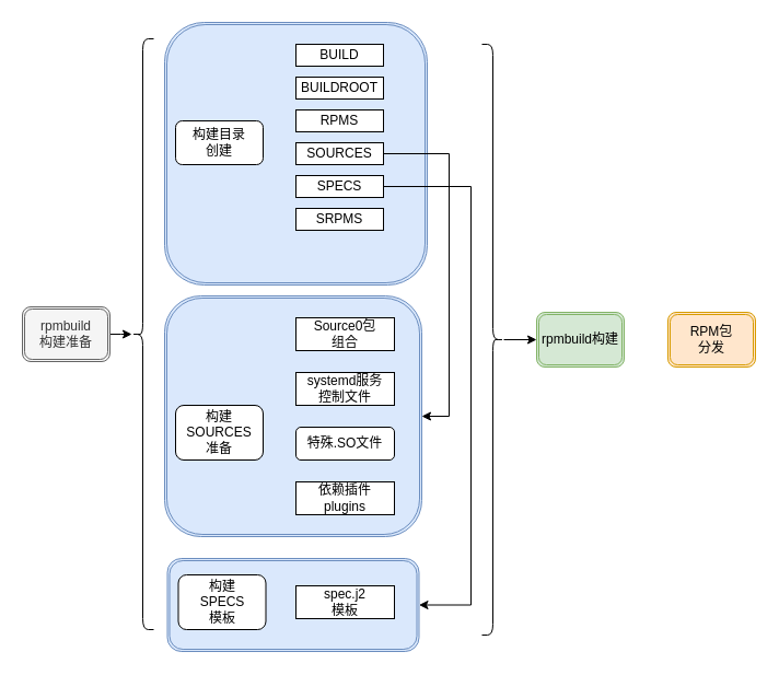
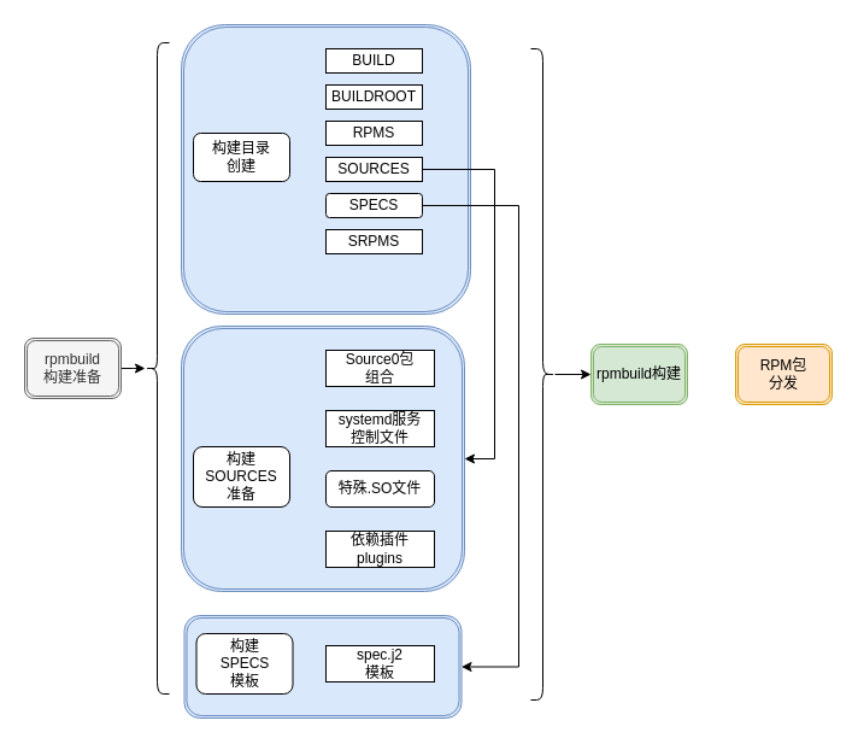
  <mxCell id="0" />
  <mxCell id="1" parent="0" />
  <mxCell id="2" value="" style="shape=ext;double=1;rounded=1;whiteSpace=wrap;html=1;fillColor=#dae8fc;strokeColor=#6c8ebf;" vertex="1" parent="1"><mxGeometry x="150" y="20" width="240" height="240" as="geometry" /></mxCell>
  <mxCell id="3" value="" style="shape=ext;double=1;rounded=1;whiteSpace=wrap;html=1;fillColor=#dae8fc;strokeColor=#6c8ebf;" vertex="1" parent="1"><mxGeometry x="150" y="270" width="235" height="220" as="geometry" /></mxCell>
  <mxCell id="4" value="" style="shape=ext;double=1;rounded=1;whiteSpace=wrap;html=1;fillColor=#dae8fc;strokeColor=#6c8ebf;" vertex="1" parent="1"><mxGeometry x="152.5" y="510" width="230" height="85" as="geometry" /></mxCell>
  <mxCell id="5" value="构建目录&lt;br&gt;创建" style="rounded=1;whiteSpace=wrap;html=1;" vertex="1" parent="1"><mxGeometry x="160" y="110" width="80" height="40" as="geometry" /></mxCell>
  <mxCell id="6" value="BUILD" style="rounded=0;whiteSpace=wrap;html=1;" vertex="1" parent="1"><mxGeometry x="270" y="40" width="80" height="20" as="geometry" /></mxCell>
  <mxCell id="7" value="BUILDROOT" style="rounded=0;whiteSpace=wrap;html=1;" vertex="1" parent="1"><mxGeometry x="270" y="70" width="80" height="20" as="geometry" /></mxCell>
  <mxCell id="8" value="RPMS" style="rounded=0;whiteSpace=wrap;html=1;" vertex="1" parent="1"><mxGeometry x="270" y="100" width="80" height="20" as="geometry" /></mxCell>
  <mxCell id="9" style="edgeStyle=orthogonalEdgeStyle;rounded=0;orthogonalLoop=1;jettySize=auto;html=1;" edge="1" parent="1" source="10" target="3"><mxGeometry relative="1" as="geometry"><Array as="points"><mxPoint x="410" y="140" /><mxPoint x="410" y="380" /></Array></mxGeometry></mxCell>
  <mxCell id="10" value="SOURCES" style="rounded=0;whiteSpace=wrap;html=1;" vertex="1" parent="1"><mxGeometry x="270" y="130" width="80" height="20" as="geometry" /></mxCell>
  <mxCell id="11" style="edgeStyle=orthogonalEdgeStyle;rounded=0;orthogonalLoop=1;jettySize=auto;html=1;entryX=1;entryY=0.5;entryDx=0;entryDy=0;" edge="1" parent="1" source="12" target="4"><mxGeometry relative="1" as="geometry"><Array as="points"><mxPoint x="430" y="170" /><mxPoint x="430" y="553" /></Array></mxGeometry></mxCell>
- <mxCell id="12" value="SPECS" style="rounded=0;whiteSpace=wrap;html=1;" vertex="1" parent="1"><mxGeometry x="270" y="160" width="80" height="20" as="geometry" /></mxCell>
+ <mxCell id="12" value="SPECS" style="whiteSpace=wrap;html=1;rounded=1;" vertex="1" parent="1"><mxGeometry x="270" y="160" width="80" height="20" as="geometry" /></mxCell>
  <mxCell id="13" value="SRPMS" style="rounded=0;whiteSpace=wrap;html=1;" vertex="1" parent="1"><mxGeometry x="270" y="190" width="80" height="20" as="geometry" /></mxCell>
  <mxCell id="14" value="构建SOURCES&lt;br&gt;准备" style="rounded=1;whiteSpace=wrap;html=1;" vertex="1" parent="1"><mxGeometry x="160" y="370" width="80" height="50" as="geometry" /></mxCell>
  <mxCell id="15" value="Source0包&lt;br&gt;组合" style="rounded=0;whiteSpace=wrap;html=1;" vertex="1" parent="1"><mxGeometry x="270" y="290" width="90" height="30" as="geometry" /></mxCell>
  <mxCell id="16" value="systemd服务&lt;br&gt;控制文件" style="rounded=0;whiteSpace=wrap;html=1;" vertex="1" parent="1"><mxGeometry x="270" y="340" width="90" height="30" as="geometry" /></mxCell>
  <mxCell id="17" value="特殊.SO文件" style="whiteSpace=wrap;html=1;rounded=1;" vertex="1" parent="1"><mxGeometry x="270" y="390" width="90" height="30" as="geometry" /></mxCell>
  <mxCell id="18" value="依赖插件&lt;br&gt;plugins" style="rounded=0;whiteSpace=wrap;html=1;" vertex="1" parent="1"><mxGeometry x="270" y="440" width="90" height="30" as="geometry" /></mxCell>
  <mxCell id="19" value="构建&lt;br&gt;SPECS&lt;br&gt;模板" style="rounded=1;whiteSpace=wrap;html=1;" vertex="1" parent="1"><mxGeometry x="162.5" y="525" width="80" height="50" as="geometry" /></mxCell>
  <mxCell id="20" value="spec.j2&lt;br&gt;模板" style="rounded=0;whiteSpace=wrap;html=1;" vertex="1" parent="1"><mxGeometry x="270" y="535" width="90" height="30" as="geometry" /></mxCell>
  <mxCell id="21" value="" style="edgeStyle=orthogonalEdgeStyle;rounded=0;orthogonalLoop=1;jettySize=auto;html=1;" edge="1" parent="1" source="22" target="23"><mxGeometry relative="1" as="geometry" /></mxCell>
  <mxCell id="22" value="" style="shape=curlyBracket;whiteSpace=wrap;html=1;rounded=1;flipH=1;labelPosition=right;verticalLabelPosition=middle;align=left;verticalAlign=middle;" vertex="1" parent="1"><mxGeometry x="440" y="40" width="20" height="540" as="geometry" /></mxCell>
  <mxCell id="23" value="rpmbuild构建" style="shape=ext;double=1;rounded=1;whiteSpace=wrap;html=1;fillColor=#d5e8d4;strokeColor=#82b366;" vertex="1" parent="1"><mxGeometry x="490" y="285" width="80" height="50" as="geometry" /></mxCell>
  <mxCell id="24" value="" style="shape=curlyBracket;whiteSpace=wrap;html=1;rounded=1;flipH=1;labelPosition=right;verticalLabelPosition=middle;align=left;verticalAlign=middle;direction=west;" vertex="1" parent="1"><mxGeometry x="120" y="35" width="20" height="540" as="geometry" /></mxCell>
  <mxCell id="25" value="" style="edgeStyle=orthogonalEdgeStyle;rounded=0;orthogonalLoop=1;jettySize=auto;html=1;" edge="1" parent="1" source="26"><mxGeometry relative="1" as="geometry"><mxPoint x="120" y="305" as="targetPoint" /><Array as="points"><mxPoint x="110" y="305" /><mxPoint x="110" y="305" /></Array></mxGeometry></mxCell>
  <mxCell id="26" value="rpmbuild&lt;br&gt;构建准备" style="shape=ext;double=1;rounded=1;whiteSpace=wrap;html=1;fillColor=#f5f5f5;fontColor=#333333;strokeColor=#666666;" vertex="1" parent="1"><mxGeometry y="280" width="80" height="50" as="geometry" x="20" /></mxCell>
  <mxCell id="27" value="RPM包&lt;br&gt;分发" style="shape=ext;double=1;rounded=1;whiteSpace=wrap;html=1;fillColor=#ffe6cc;strokeColor=#d79b00;" vertex="1" parent="1"><mxGeometry x="610" y="285" width="80" height="50" as="geometry" /></mxCell>
